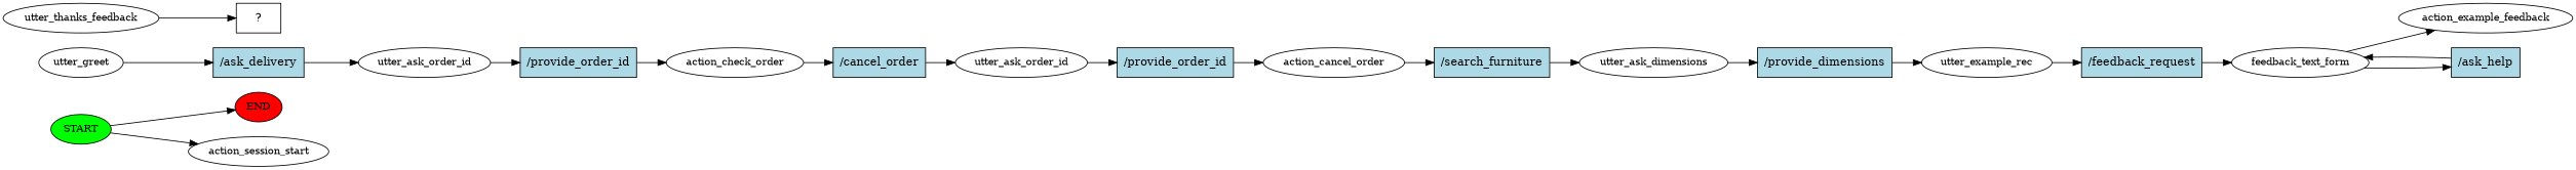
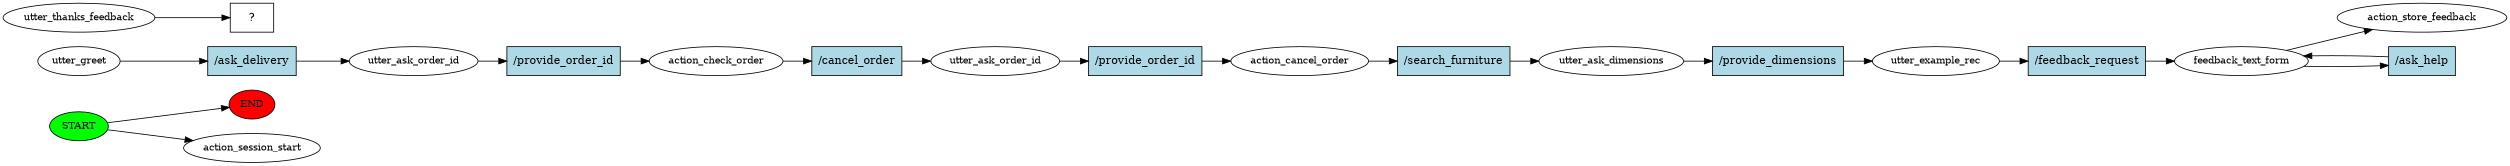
  digraph {
    rankdir=LR
    node [fontsize=12]
    n1 [fillcolor=green label=START style=filled]
    n2 [fillcolor=red label=END style=filled]
    n3 [label=action_session_start]
    n4 [label=utter_greet]
    n5 [fillcolor=lightblue label="/ask_delivery" shape=rect style=filled fontsize=""]
    n6 [label=utter_ask_order_id]
    n7 [fillcolor=lightblue label="/provide_order_id" shape=rect style=filled fontsize=""]
    n8 [label=action_check_order]
    n9 [fillcolor=lightblue label="/cancel_order" shape=rect style=filled fontsize=""]
    n10 [label=utter_ask_order_id]
    n11 [fillcolor=lightblue label="/provide_order_id" shape=rect style=filled fontsize=""]
    n12 [label=action_cancel_order]
    n13 [fillcolor=lightblue label="/search_furniture" shape=rect style=filled fontsize=""]
    n14 [label=utter_ask_dimensions]
    n15 [fillcolor=lightblue label="/provide_dimensions" shape=rect style=filled fontsize=""]
    n16 [label=utter_example_rec]
    n17 [fillcolor=lightblue label="/feedback_request" shape=rect style=filled fontsize=""]
    n18 [label=feedback_text_form]
-   n19 [label=action_example_feedback]
+   n19 [label=action_store_feedback]
    n20 [fillcolor=lightblue label="/ask_help" shape=rect style=filled fontsize=""]
    n21 [label=utter_thanks_feedback]
    n22 [label="  ?  " shape=rect fontsize=""]
    n1 -> n2
    n1 -> n3
    n4 -> n5
    n5 -> n6
    n6 -> n7
    n7 -> n8
    n8 -> n9
    n9 -> n10
    n10 -> n11
    n11 -> n12
    n12 -> n13
    n13 -> n14
    n14 -> n15
    n15 -> n16
    n16 -> n17
    n17 -> n18
    n18 -> n19
    n18 -> n20
    n20 -> n18
    n21 -> n22
  }
